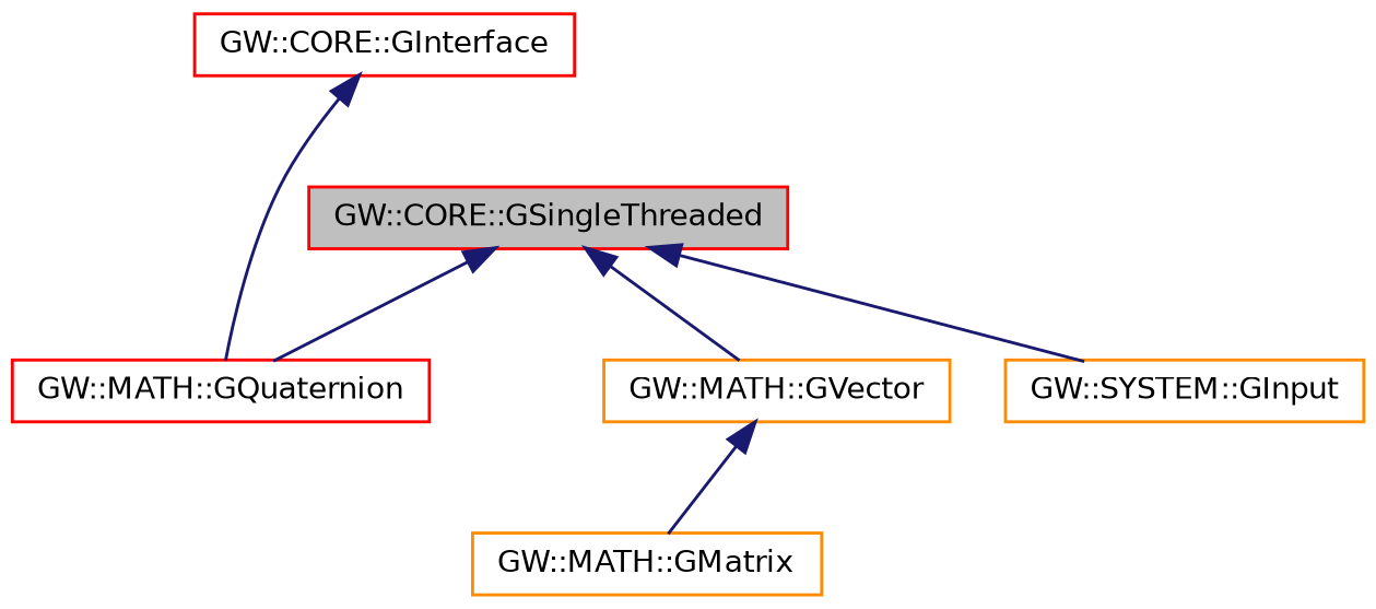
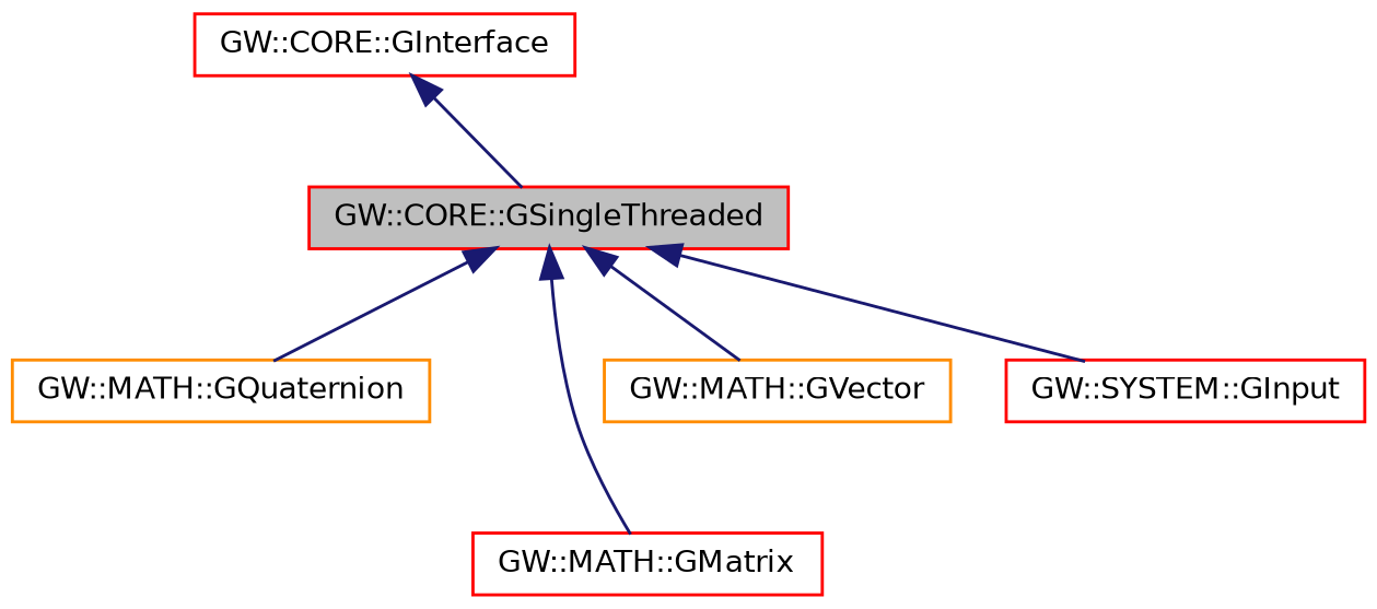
  digraph {
    node [color=red fillcolor=white fontname=Helvetica fontsize=10 shape=record style=filled]
    edge [color=midnightblue dir=back fontname=Helvetica fontsize=10 labelfontname=Helvetica labelfontsize=10 style=solid]
    n1 [fillcolor=grey75 fontcolor=black height=0.2 label="GW::CORE::GSingleThreaded" width=0.4]
-   n2 [color=darkorange height=0.2 label="GW::MATH::GMatrix" width=0.4]
-   n3 [height=0.2 label="GW::MATH::GQuaternion" width=0.4]
+   n2 [height=0.2 label="GW::MATH::GMatrix" width=0.4]
+   n3 [color=darkorange height=0.2 label="GW::MATH::GQuaternion" width=0.4]
    n4 [color=darkorange height=0.2 label="GW::MATH::GVector" width=0.4]
-   n5 [color=darkorange height=0.2 label="GW::SYSTEM::GInput" width=0.4]
+   n5 [height=0.2 label="GW::SYSTEM::GInput" width=0.4]
    n6 [height=0.2 label="GW::CORE::GInterface" width=0.4]
-   n4 -> n2
+   n1 -> n2
    n1 -> n3
    n1 -> n4
    n1 -> n5
-   n6 -> n3
+   n6 -> n1
  }
